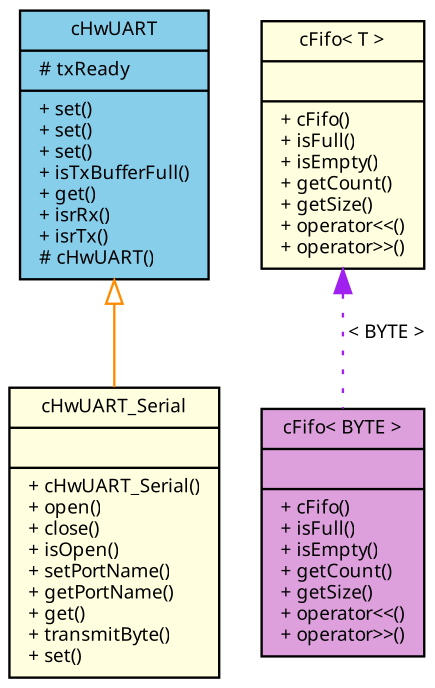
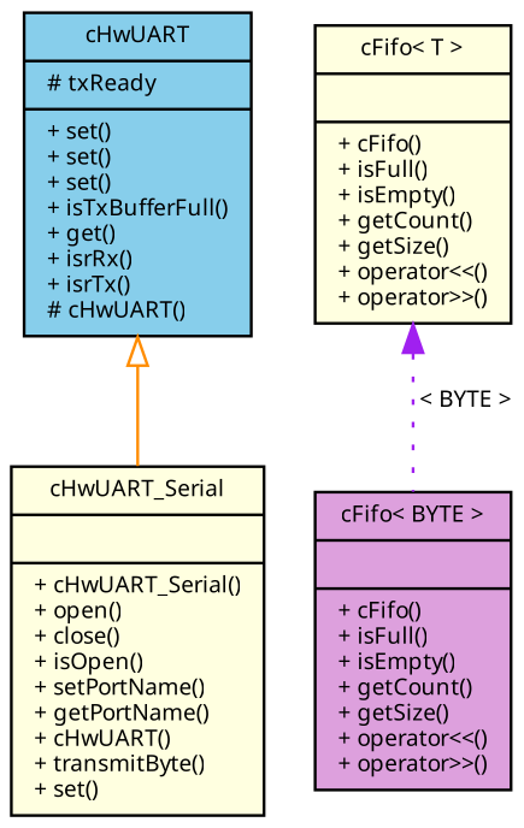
  digraph {
    node [color=black fillcolor=lightyellow fontname=Sans fontsize=8 shape=record style=filled]
    edge [dir=back fontname=Sans fontsize=8 labelfontname=Sans labelfontsize=8]
-   n1 [fontcolor=black height=0.2 label="{cHwUART_Serial\n||+ cHwUART_Serial()\l+ open()\l+ close()\l+ isOpen()\l+ setPortName()\l+ getPortName()\l+ get()\l+ transmitByte()\l+ set()\l}" width=0.4]
+   n1 [fontcolor=black height=0.2 label="{cHwUART_Serial\n||+ cHwUART_Serial()\l+ open()\l+ close()\l+ isOpen()\l+ setPortName()\l+ getPortName()\l+ cHwUART()\l+ transmitByte()\l+ set()\l}" width=0.4]
    n2 [fillcolor=skyblue height=0.2 label="{cHwUART\n|# txReady\l|+ set()\l+ set()\l+ set()\l+ isTxBufferFull()\l+ get()\l+ isrRx()\l+ isrTx()\l# cHwUART()\l}" width=0.4]
    n3 [fillcolor=plum height=0.2 label="{cFifo\< BYTE \>\n||+ cFifo()\l+ isFull()\l+ isEmpty()\l+ getCount()\l+ getSize()\l+ operator\<\<()\l+ operator\>\>()\l}" width=0.4]
    n4 [height=0.2 label="{cFifo\< T \>\n||+ cFifo()\l+ isFull()\l+ isEmpty()\l+ getCount()\l+ getSize()\l+ operator\<\<()\l+ operator\>\>()\l}" width=0.4]
    n2 -> n1 [arrowtail=onormal color=darkorange style=solid]
    n4 -> n3 [color=purple label=" \< BYTE \>" style=dotted]
  }
